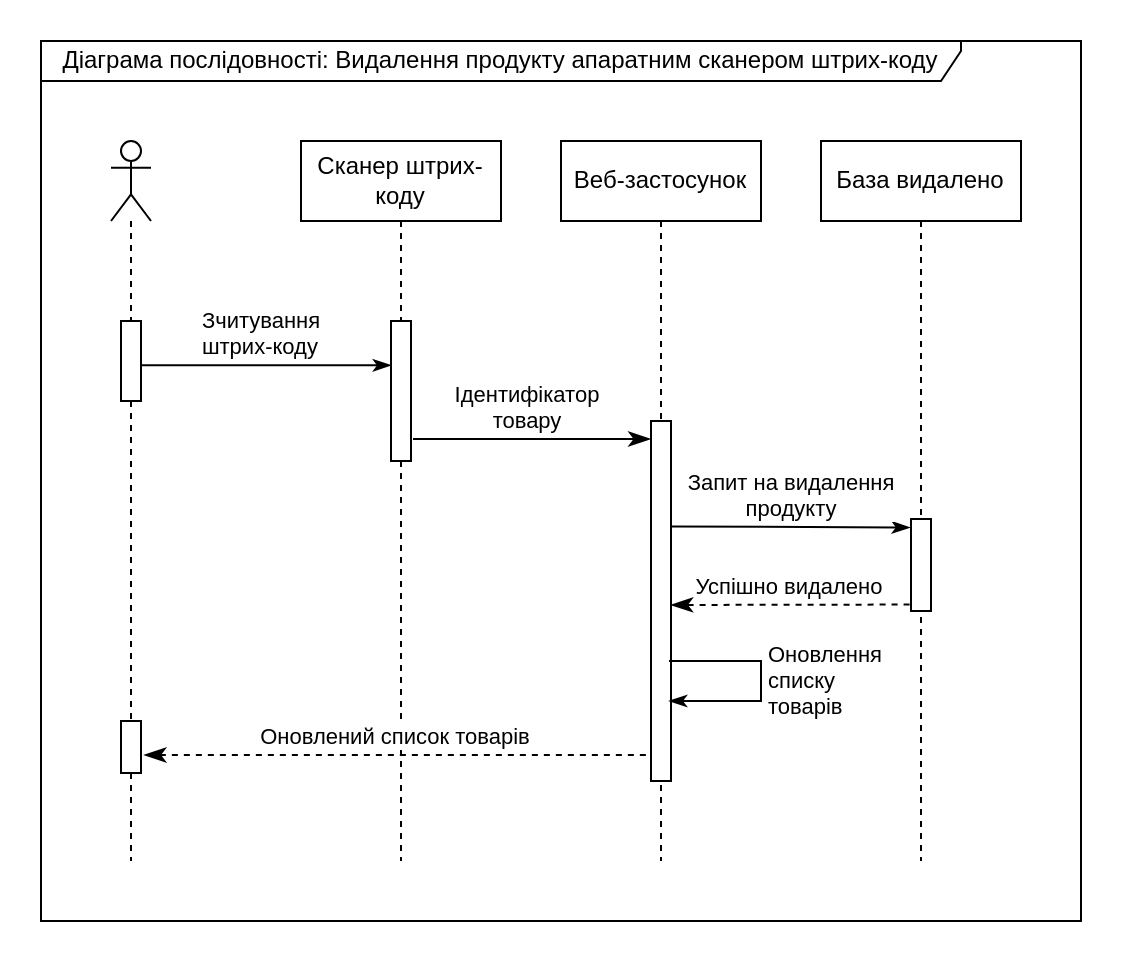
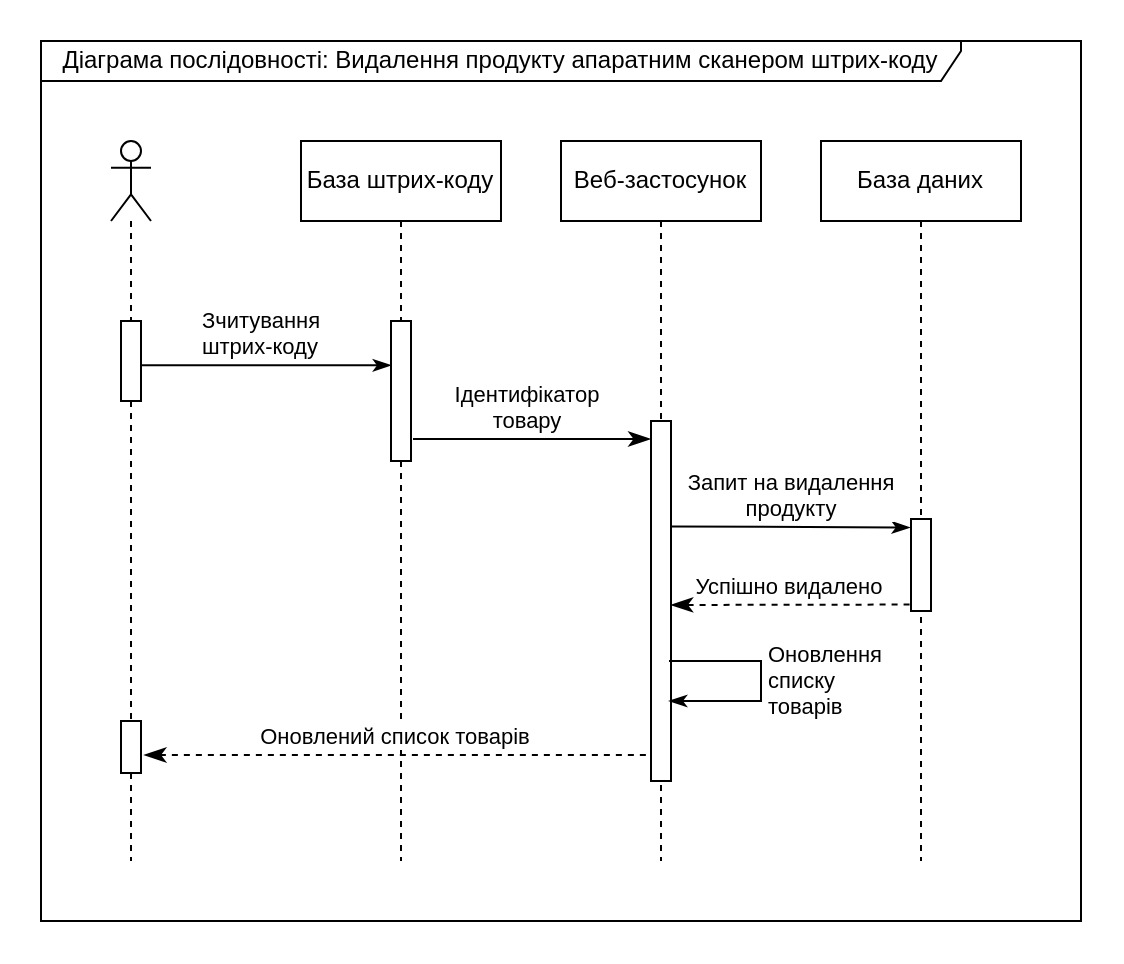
  <mxCell id="0" />
  <mxCell id="1" parent="0" />
  <mxCell id="2" value="Діаграма послідовності: Видалення продукту апаратним сканером штрих-коду" style="shape=umlFrame;whiteSpace=wrap;html=1;width=460;height=20;" parent="1" vertex="1"><mxGeometry x="20" y="20" width="520" height="440" as="geometry" /></mxCell>
  <mxCell id="3" value="&lt;div style=&quot;text-align: left&quot;&gt;Зчитування &lt;br&gt;штрих-коду&lt;/div&gt;" style="html=1;verticalAlign=bottom;endArrow=classicThin;entryX=0.45;entryY=0.256;entryDx=0;entryDy=0;entryPerimeter=0;endFill=1;" parent="1" edge="1"><mxGeometry width="80" relative="1" as="geometry"><mxPoint x="65.306" y="182.16" as="sourcePoint" /><mxPoint x="195" y="182.16" as="targetPoint" /></mxGeometry></mxCell>
- <mxCell id="4" value="Сканер штрих-коду" style="shape=umlLifeline;perimeter=lifelinePerimeter;whiteSpace=wrap;html=1;container=1;collapsible=0;recursiveResize=0;outlineConnect=0;" parent="1" vertex="1"><mxGeometry x="150" y="70" width="100" height="360" as="geometry" /></mxCell>
+ <mxCell id="4" value="База штрих-коду" style="shape=umlLifeline;perimeter=lifelinePerimeter;whiteSpace=wrap;html=1;container=1;collapsible=0;recursiveResize=0;outlineConnect=0;" parent="1" vertex="1"><mxGeometry x="150" y="70" width="100" height="360" as="geometry" /></mxCell>
  <mxCell id="5" value="" style="html=1;points=[];perimeter=orthogonalPerimeter;" parent="4" vertex="1"><mxGeometry x="45" y="90" width="10" height="70" as="geometry" /></mxCell>
- <mxCell id="6" value="База видалено" style="shape=umlLifeline;perimeter=lifelinePerimeter;whiteSpace=wrap;html=1;container=1;collapsible=0;recursiveResize=0;outlineConnect=0;" parent="1" vertex="1"><mxGeometry x="410" y="70" width="100" height="360" as="geometry" /></mxCell>
+ <mxCell id="6" value="База даних" style="shape=umlLifeline;perimeter=lifelinePerimeter;whiteSpace=wrap;html=1;container=1;collapsible=0;recursiveResize=0;outlineConnect=0;" parent="1" vertex="1"><mxGeometry x="410" y="70" width="100" height="360" as="geometry" /></mxCell>
  <mxCell id="7" value="" style="html=1;points=[];perimeter=orthogonalPerimeter;" parent="6" vertex="1"><mxGeometry x="45" y="189" width="10" height="46" as="geometry" /></mxCell>
  <mxCell id="8" value="Веб-застосунок" style="shape=umlLifeline;perimeter=lifelinePerimeter;whiteSpace=wrap;html=1;container=1;collapsible=0;recursiveResize=0;outlineConnect=0;" parent="1" vertex="1"><mxGeometry x="280" y="70" width="100" height="360" as="geometry" /></mxCell>
  <mxCell id="9" value="" style="html=1;points=[];perimeter=orthogonalPerimeter;" vertex="1" parent="8"><mxGeometry x="45" y="140" width="10" height="180" as="geometry" /></mxCell>
  <mxCell id="10" value="Оновлення &lt;br&gt;списку &lt;br&gt;товарів" style="edgeStyle=orthogonalEdgeStyle;html=1;align=left;spacingLeft=2;endArrow=classicThin;rounded=0;endFill=1;strokeWidth=1;" edge="1" parent="8"><mxGeometry relative="1" as="geometry"><mxPoint x="54" y="260" as="sourcePoint" /><Array as="points"><mxPoint x="100" y="260" /><mxPoint x="100" y="280" /><mxPoint x="54" y="280" /></Array><mxPoint x="54" y="280" as="targetPoint" /></mxGeometry></mxCell>
  <mxCell id="11" value="Запит на видалення&lt;br&gt;продукту" style="html=1;verticalAlign=bottom;endArrow=classicThin;entryX=-0.055;entryY=0.092;entryDx=0;entryDy=0;entryPerimeter=0;endFill=1;exitX=0.997;exitY=0.293;exitDx=0;exitDy=0;exitPerimeter=0;" parent="1" source="9" target="7" edge="1"><mxGeometry relative="1" as="geometry"><mxPoint x="340" y="263" as="sourcePoint" /><Array as="points" /></mxGeometry></mxCell>
  <mxCell id="12" value="" style="shape=umlLifeline;participant=umlActor;perimeter=lifelinePerimeter;whiteSpace=wrap;html=1;container=1;collapsible=0;recursiveResize=0;verticalAlign=top;spacingTop=36;labelBackgroundColor=#ffffff;outlineConnect=0;" parent="1" vertex="1"><mxGeometry x="55" y="70" width="20" height="360" as="geometry" /></mxCell>
  <mxCell id="13" value="" style="html=1;points=[];perimeter=orthogonalPerimeter;" parent="12" vertex="1"><mxGeometry x="5" y="90" width="10" height="40" as="geometry" /></mxCell>
  <mxCell id="14" value="" style="html=1;points=[];perimeter=orthogonalPerimeter;" vertex="1" parent="12"><mxGeometry x="5" y="290" width="10" height="26" as="geometry" /></mxCell>
  <mxCell id="15" value="Ідентифікатор&lt;br&gt;товару" style="html=1;verticalAlign=bottom;endArrow=classicThin;endSize=8;endFill=1;entryX=-0.028;entryY=0.05;entryDx=0;entryDy=0;entryPerimeter=0;" edge="1" parent="1" target="9"><mxGeometry x="-0.037" relative="1" as="geometry"><mxPoint x="330" y="217" as="targetPoint" /><mxPoint x="206" y="219" as="sourcePoint" /><mxPoint as="offset" /></mxGeometry></mxCell>
  <mxCell id="16" value="Оновлений список товарів" style="html=1;verticalAlign=bottom;endArrow=classicThin;dashed=1;endSize=8;exitX=-0.257;exitY=0.928;exitDx=0;exitDy=0;exitPerimeter=0;endFill=1;entryX=1.157;entryY=0.654;entryDx=0;entryDy=0;entryPerimeter=0;" edge="1" parent="1" source="9" target="14"><mxGeometry relative="1" as="geometry"><mxPoint x="70" y="434" as="targetPoint" /><mxPoint x="204" y="434.02" as="sourcePoint" /></mxGeometry></mxCell>
  <mxCell id="17" value="Успішно видалено" style="html=1;verticalAlign=bottom;endArrow=classicThin;dashed=1;endSize=8;endFill=1;exitX=-0.071;exitY=0.93;exitDx=0;exitDy=0;exitPerimeter=0;entryX=0.997;entryY=0.511;entryDx=0;entryDy=0;entryPerimeter=0;" edge="1" parent="1" source="7" target="9"><mxGeometry relative="1" as="geometry"><mxPoint x="340" y="302" as="targetPoint" /><mxPoint x="450" y="302" as="sourcePoint" /></mxGeometry></mxCell>
